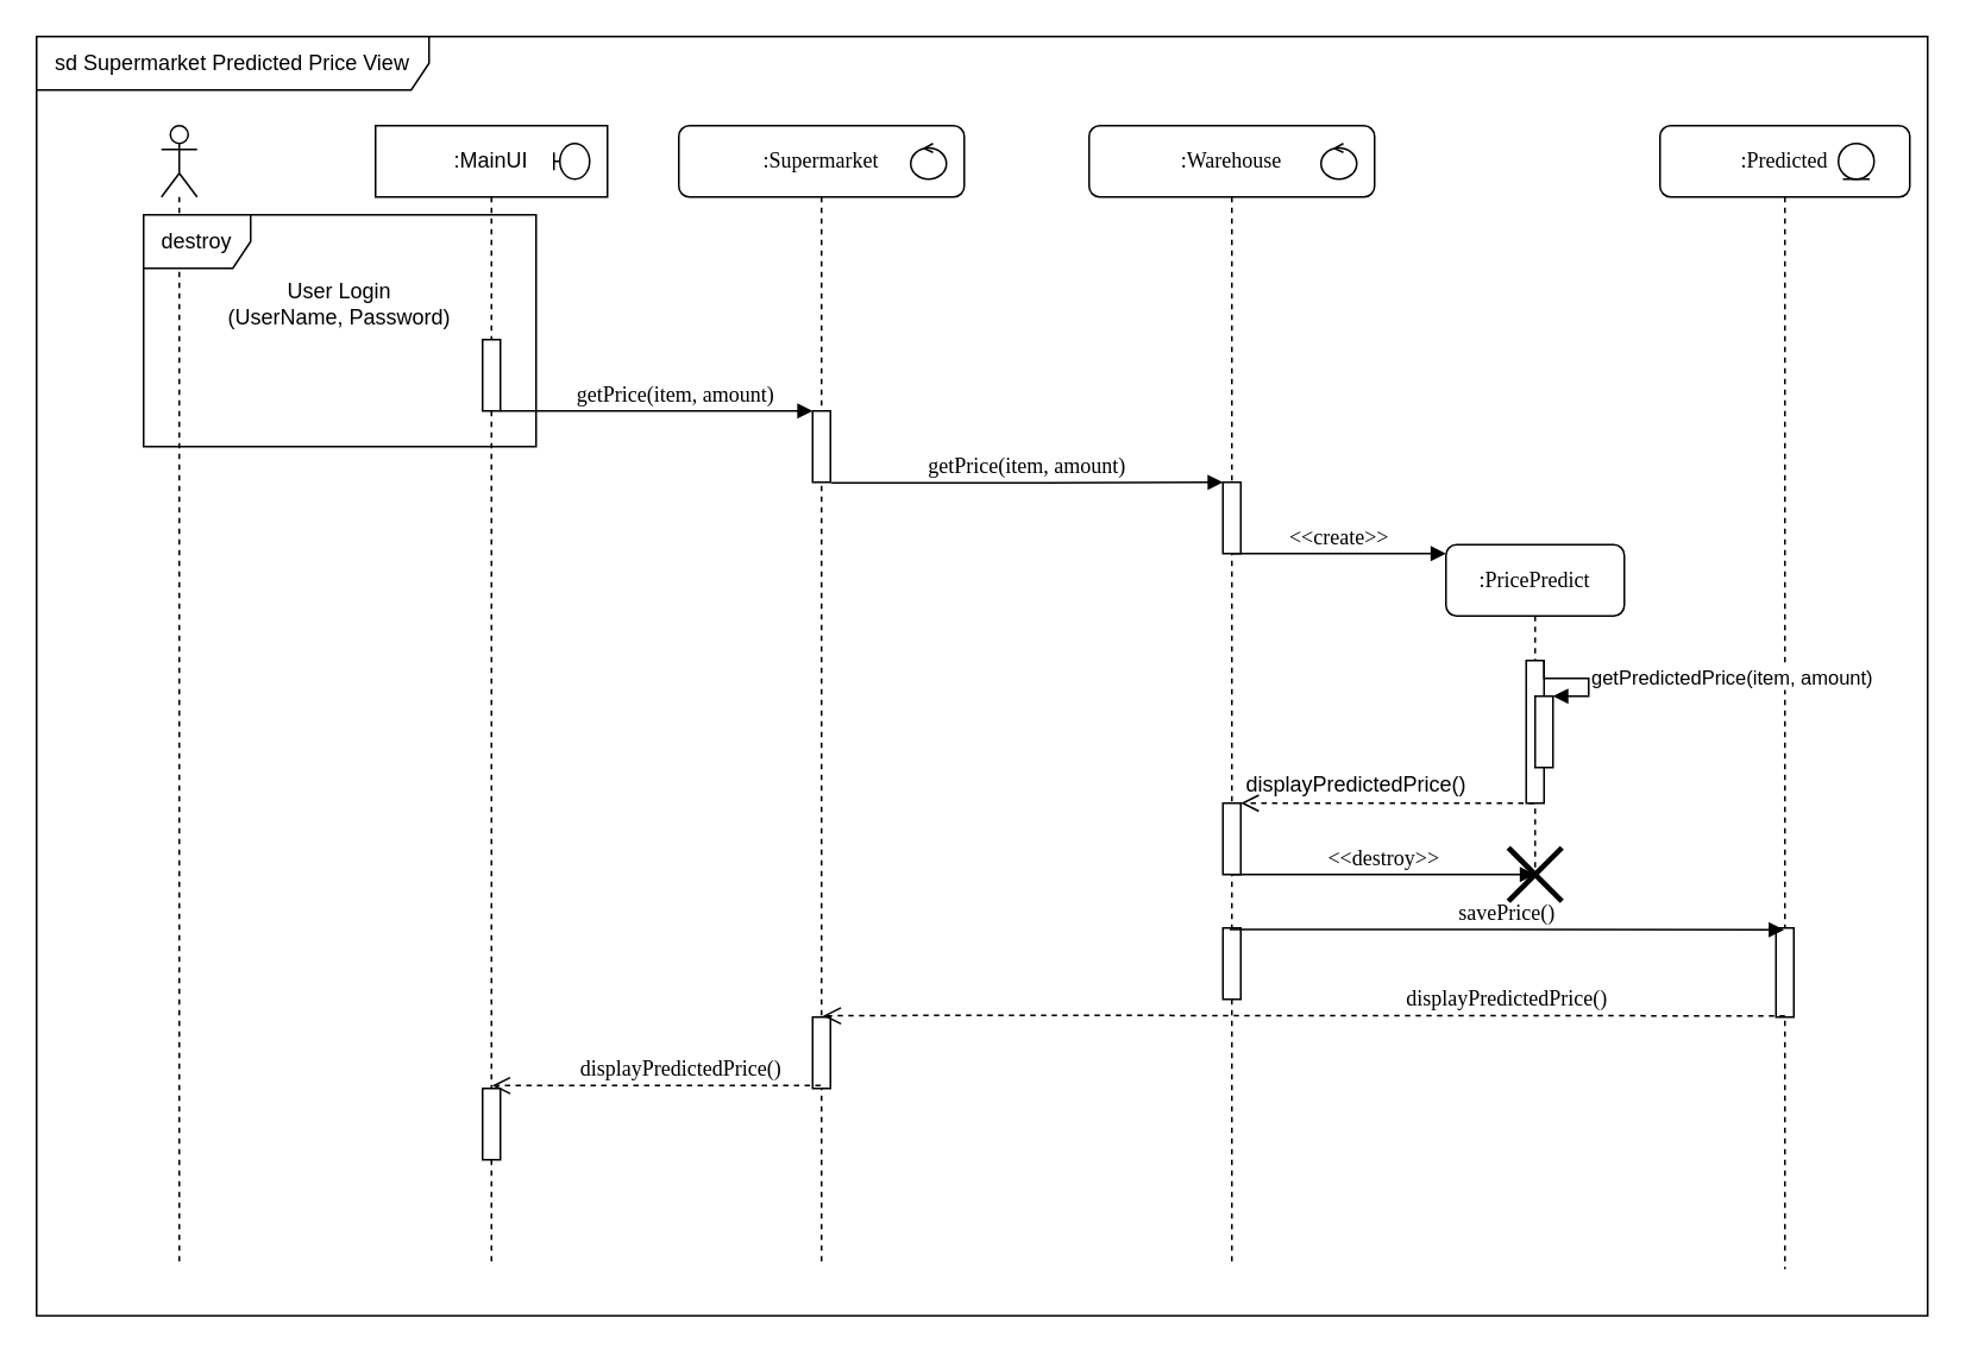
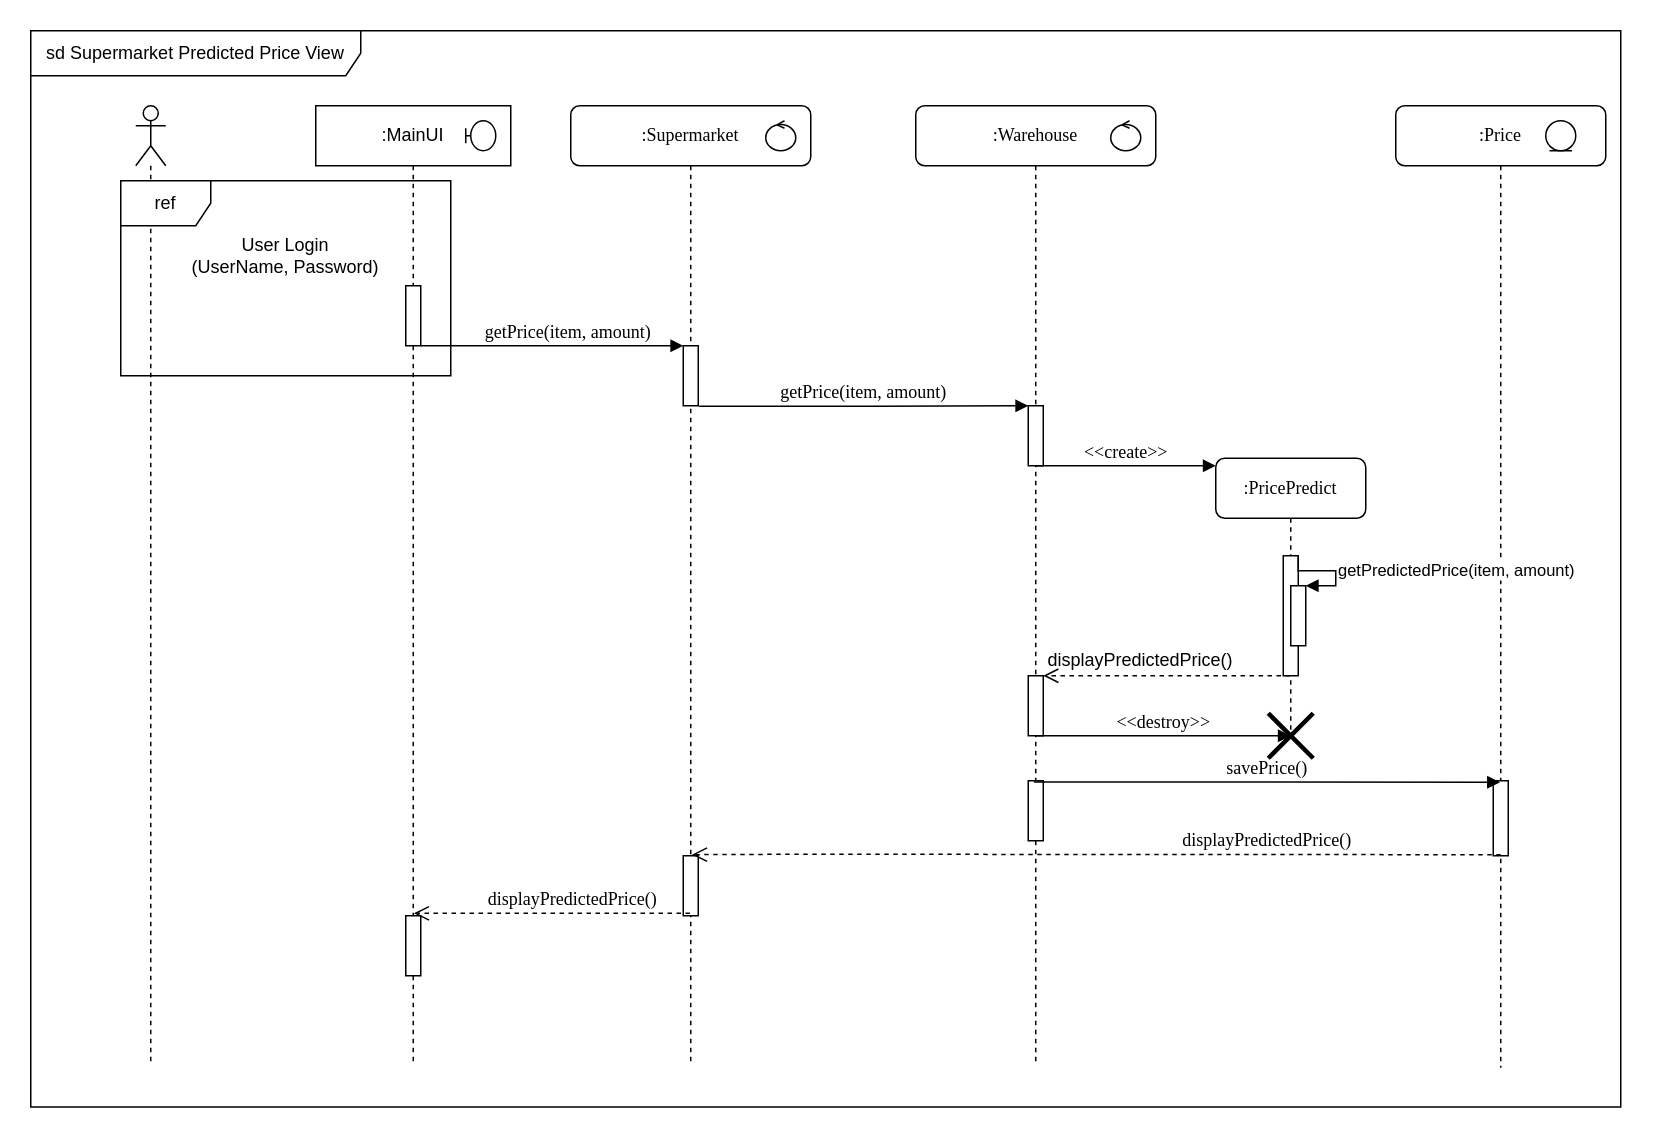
  <mxCell id="0" />
  <mxCell id="1" parent="0" />
  <mxCell id="2" value="sd Supermarket Predicted Price View" style="shape=umlFrame;whiteSpace=wrap;html=1;width=220;height=30;" parent="1" vertex="1"><mxGeometry y="20" width="1060" height="717.5" as="geometry" x="20" /></mxCell>
  <mxCell id="3" value=":Supermarket" style="shape=umlLifeline;perimeter=lifelinePerimeter;whiteSpace=wrap;html=1;container=1;collapsible=0;recursiveResize=0;outlineConnect=0;rounded=1;shadow=0;comic=0;labelBackgroundColor=none;strokeWidth=1;fontFamily=Verdana;fontSize=12;align=center;" parent="1" vertex="1"><mxGeometry x="380" y="70" width="160" height="640" as="geometry" /></mxCell>
  <mxCell id="4" value="" style="html=1;points=[];perimeter=orthogonalPerimeter;rounded=0;shadow=0;comic=0;labelBackgroundColor=none;strokeWidth=1;fontFamily=Verdana;fontSize=12;align=center;" parent="3" vertex="1"><mxGeometry x="75" y="160" width="10" height="40" as="geometry" /></mxCell>
  <mxCell id="5" value="" style="html=1;points=[];perimeter=orthogonalPerimeter;rounded=0;shadow=0;comic=0;labelBackgroundColor=none;strokeWidth=1;fontFamily=Verdana;fontSize=12;align=center;" parent="3" vertex="1"><mxGeometry x="75" y="500" width="10" height="40" as="geometry" /></mxCell>
  <mxCell id="6" value="" style="ellipse;shape=umlControl;whiteSpace=wrap;html=1;" parent="3" vertex="1"><mxGeometry x="130" y="10" width="20" height="20" as="geometry" /></mxCell>
  <mxCell id="7" value=":Warehouse" style="shape=umlLifeline;perimeter=lifelinePerimeter;whiteSpace=wrap;html=1;container=1;collapsible=0;recursiveResize=0;outlineConnect=0;rounded=1;shadow=0;comic=0;labelBackgroundColor=none;strokeWidth=1;fontFamily=Verdana;fontSize=12;align=center;" parent="1" vertex="1"><mxGeometry x="610" y="70" width="160" height="640" as="geometry" /></mxCell>
  <mxCell id="8" value="" style="html=1;points=[];perimeter=orthogonalPerimeter;rounded=0;shadow=0;comic=0;labelBackgroundColor=none;strokeWidth=1;fontFamily=Verdana;fontSize=12;align=center;" parent="7" vertex="1"><mxGeometry x="75" y="200" width="10" height="40" as="geometry" /></mxCell>
  <mxCell id="9" value="" style="html=1;points=[];perimeter=orthogonalPerimeter;" parent="7" vertex="1"><mxGeometry x="75" y="380" width="10" height="40" as="geometry" /></mxCell>
  <mxCell id="10" value="" style="html=1;points=[];perimeter=orthogonalPerimeter;" parent="7" vertex="1"><mxGeometry x="75" y="450" width="10" height="40" as="geometry" /></mxCell>
  <mxCell id="11" value="" style="ellipse;shape=umlControl;whiteSpace=wrap;html=1;" parent="7" vertex="1"><mxGeometry x="130" y="10" width="20" height="20" as="geometry" /></mxCell>
  <mxCell id="12" value=":PricePredict" style="shape=umlLifeline;perimeter=lifelinePerimeter;whiteSpace=wrap;html=1;container=1;collapsible=0;recursiveResize=0;outlineConnect=0;rounded=1;shadow=0;comic=0;labelBackgroundColor=none;strokeWidth=1;fontFamily=Verdana;fontSize=12;align=center;" parent="1" vertex="1"><mxGeometry x="810" y="305" width="100" height="185" as="geometry" /></mxCell>
  <mxCell id="13" value="" style="html=1;points=[];perimeter=orthogonalPerimeter;" parent="12" vertex="1"><mxGeometry x="45" y="65" width="10" height="80" as="geometry" /></mxCell>
  <mxCell id="14" value="getPrice(item, amount)" style="html=1;verticalAlign=bottom;endArrow=block;entryX=0;entryY=0;labelBackgroundColor=none;fontFamily=Verdana;fontSize=12;edgeStyle=elbowEdgeStyle;elbow=vertical;" parent="1" source="19" target="4" edge="1"><mxGeometry x="0.118" relative="1" as="geometry"><mxPoint x="175" y="170" as="sourcePoint" /><Array as="points"><mxPoint x="360" y="230" /><mxPoint x="350" y="210" /></Array><mxPoint as="offset" /></mxGeometry></mxCell>
  <mxCell id="15" value="getPrice(item, amount)" style="html=1;verticalAlign=bottom;endArrow=block;entryX=0;entryY=0;labelBackgroundColor=none;fontFamily=Verdana;fontSize=12;edgeStyle=elbowEdgeStyle;elbow=vertical;exitX=1.06;exitY=1.007;exitDx=0;exitDy=0;exitPerimeter=0;" parent="1" source="4" target="8" edge="1"><mxGeometry x="-0.003" relative="1" as="geometry"><mxPoint x="390" y="190" as="sourcePoint" /><mxPoint as="offset" /></mxGeometry></mxCell>
  <mxCell id="16" value="" style="shape=umlLifeline;participant=umlActor;perimeter=lifelinePerimeter;whiteSpace=wrap;html=1;container=1;collapsible=0;recursiveResize=0;verticalAlign=top;spacingTop=36;labelBackgroundColor=#ffffff;outlineConnect=0;" parent="1" vertex="1"><mxGeometry x="90" y="70" width="20" height="640" as="geometry" /></mxCell>
  <mxCell id="17" value="&amp;lt;&amp;lt;create&amp;gt;&amp;gt;" style="html=1;verticalAlign=bottom;endArrow=block;labelBackgroundColor=none;fontFamily=Verdana;fontSize=12;edgeStyle=elbowEdgeStyle;elbow=vertical;" parent="1" source="7" edge="1"><mxGeometry relative="1" as="geometry"><mxPoint x="476.4" y="289.44" as="sourcePoint" /><Array as="points"><mxPoint x="750" y="310" /><mxPoint x="800" y="290" /><mxPoint x="780" y="290" /><mxPoint x="860" y="320" /><mxPoint x="680" y="290" /><mxPoint x="610" y="280" /><mxPoint x="550" y="290" /><mxPoint x="480" y="210" /></Array><mxPoint x="810" y="310" as="targetPoint" /></mxGeometry></mxCell>
  <mxCell id="18" value=":MainUI" style="shape=umlLifeline;perimeter=lifelinePerimeter;whiteSpace=wrap;html=1;container=1;collapsible=0;recursiveResize=0;outlineConnect=0;" parent="1" vertex="1"><mxGeometry x="210" y="70" width="130" height="640" as="geometry" /></mxCell>
  <mxCell id="19" value="" style="html=1;points=[];perimeter=orthogonalPerimeter;" parent="18" vertex="1"><mxGeometry x="60" y="120" width="10" height="40" as="geometry" /></mxCell>
  <mxCell id="20" value="" style="html=1;points=[];perimeter=orthogonalPerimeter;rounded=0;shadow=0;comic=0;labelBackgroundColor=none;strokeWidth=1;fontFamily=Verdana;fontSize=12;align=center;" parent="18" vertex="1"><mxGeometry x="60" y="540" width="10" height="40" as="geometry" /></mxCell>
  <mxCell id="21" value="" style="shape=umlBoundary;whiteSpace=wrap;html=1;" parent="18" vertex="1"><mxGeometry x="100" y="10" width="20" height="20" as="geometry" /></mxCell>
  <mxCell id="22" value="displayPredictedPrice()" style="text;html=1;strokeColor=none;fillColor=none;align=center;verticalAlign=middle;whiteSpace=wrap;rounded=0;" parent="1" vertex="1"><mxGeometry x="740" y="430" width="40" height="20" as="geometry" /></mxCell>
  <mxCell id="23" value="" style="html=1;verticalAlign=bottom;endArrow=open;dashed=1;endSize=8;labelBackgroundColor=none;fontFamily=Verdana;fontSize=12;" parent="1" source="12" target="9" edge="1"><mxGeometry relative="1" as="geometry"><mxPoint x="650" y="420" as="targetPoint" /><mxPoint x="853" y="420" as="sourcePoint" /><Array as="points"><mxPoint x="750" y="450" /></Array></mxGeometry></mxCell>
- <mxCell id="24" value=":Predicted" style="shape=umlLifeline;perimeter=lifelinePerimeter;whiteSpace=wrap;html=1;container=1;collapsible=0;recursiveResize=0;outlineConnect=0;rounded=1;shadow=0;comic=0;labelBackgroundColor=none;strokeWidth=1;fontFamily=Verdana;fontSize=12;align=center;" parent="1" vertex="1"><mxGeometry x="930" y="70" width="140" height="641.25" as="geometry" /></mxCell>
+ <mxCell id="24" value=":Price" style="shape=umlLifeline;perimeter=lifelinePerimeter;whiteSpace=wrap;html=1;container=1;collapsible=0;recursiveResize=0;outlineConnect=0;rounded=1;shadow=0;comic=0;labelBackgroundColor=none;strokeWidth=1;fontFamily=Verdana;fontSize=12;align=center;" parent="1" vertex="1"><mxGeometry x="930" y="70" width="140" height="641.25" as="geometry" /></mxCell>
  <mxCell id="25" value="" style="html=1;points=[];perimeter=orthogonalPerimeter;rounded=0;shadow=0;comic=0;labelBackgroundColor=none;strokeWidth=1;fontFamily=Verdana;fontSize=12;align=center;" parent="24" vertex="1"><mxGeometry x="65" y="450" width="10" height="50" as="geometry" /></mxCell>
  <mxCell id="26" value="" style="ellipse;shape=umlEntity;whiteSpace=wrap;html=1;" parent="24" vertex="1"><mxGeometry x="100" y="10" width="20" height="20" as="geometry" /></mxCell>
  <mxCell id="27" value="savePrice()" style="html=1;verticalAlign=bottom;endArrow=block;labelBackgroundColor=none;fontFamily=Verdana;fontSize=12;edgeStyle=elbowEdgeStyle;elbow=vertical;exitX=0.38;exitY=0.02;exitDx=0;exitDy=0;exitPerimeter=0;" parent="1" source="10" target="24" edge="1"><mxGeometry x="-0.003" relative="1" as="geometry"><mxPoint x="632" y="502" as="sourcePoint" /><mxPoint x="980" y="522" as="targetPoint" /><mxPoint as="offset" /><Array as="points"><mxPoint x="850" y="521" /><mxPoint x="750" y="532" /><mxPoint x="940" y="532" /><mxPoint x="700" y="510" /></Array></mxGeometry></mxCell>
  <mxCell id="28" value="" style="html=1;points=[];perimeter=orthogonalPerimeter;" parent="1" vertex="1"><mxGeometry x="860" y="390" width="10" height="40" as="geometry" /></mxCell>
  <mxCell id="29" value="getPredictedPrice(item, amount)" style="edgeStyle=orthogonalEdgeStyle;html=1;align=left;spacingLeft=2;endArrow=block;rounded=0;entryX=1;entryY=0;" parent="1" target="28" edge="1"><mxGeometry relative="1" as="geometry"><mxPoint x="865" y="370" as="sourcePoint" /><Array as="points"><mxPoint x="865" y="380" /><mxPoint x="890" y="380" /><mxPoint x="890" y="390" /></Array></mxGeometry></mxCell>
  <mxCell id="30" value="&amp;lt;&amp;lt;destroy&amp;gt;&amp;gt;" style="html=1;verticalAlign=bottom;endArrow=block;labelBackgroundColor=none;fontFamily=Verdana;fontSize=12;edgeStyle=elbowEdgeStyle;elbow=vertical;" parent="1" edge="1"><mxGeometry relative="1" as="geometry"><mxPoint x="690" y="490" as="sourcePoint" /><Array as="points"><mxPoint x="755.25" y="490" /><mxPoint x="805.25" y="470" /><mxPoint x="785.25" y="470" /><mxPoint x="865.25" y="500" /><mxPoint x="685.25" y="470" /><mxPoint x="615.25" y="460" /><mxPoint x="555.25" y="470" /><mxPoint x="485.25" y="390" /></Array><mxPoint x="860" y="490" as="targetPoint" /></mxGeometry></mxCell>
  <mxCell id="31" value="" style="shape=umlDestroy;whiteSpace=wrap;html=1;strokeWidth=3;" parent="1" vertex="1"><mxGeometry x="845" y="475" width="30" height="30" as="geometry" /></mxCell>
  <mxCell id="32" value="displayPredictedPrice()" style="html=1;verticalAlign=bottom;endArrow=open;dashed=1;endSize=8;labelBackgroundColor=none;fontFamily=Verdana;fontSize=12;entryX=0.58;entryY=-0.018;entryDx=0;entryDy=0;entryPerimeter=0;exitX=0.5;exitY=0.986;exitDx=0;exitDy=0;exitPerimeter=0;" parent="1" source="25" target="5" edge="1"><mxGeometry x="0.651" y="290" relative="1" as="geometry"><mxPoint x="440" y="570" as="targetPoint" /><mxPoint x="1000" y="560" as="sourcePoint" /><Array as="points"><mxPoint x="530" y="569" /></Array><mxPoint x="289" y="-290" as="offset" /></mxGeometry></mxCell>
  <mxCell id="33" value="displayPredictedPrice()" style="html=1;verticalAlign=bottom;endArrow=open;dashed=1;endSize=8;labelBackgroundColor=none;fontFamily=Verdana;fontSize=12;entryX=0.54;entryY=-0.04;entryDx=0;entryDy=0;entryPerimeter=0;" parent="1" source="3" target="20" edge="1"><mxGeometry x="-0.142" relative="1" as="geometry"><mxPoint x="100" y="610.22" as="targetPoint" /><mxPoint x="440" y="610" as="sourcePoint" /><Array as="points" /><mxPoint as="offset" /></mxGeometry></mxCell>
  <mxCell id="34" value="User Login&lt;br&gt;(UserName, Password)" style="text;html=1;strokeColor=none;fillColor=none;align=center;verticalAlign=middle;whiteSpace=wrap;rounded=0;" parent="1" vertex="1"><mxGeometry x="120" y="150" width="140" height="40" as="geometry" /></mxCell>
- <mxCell id="35" value="destroy" style="shape=umlFrame;whiteSpace=wrap;html=1;" parent="1" vertex="1"><mxGeometry x="80" y="120" width="220" height="130" as="geometry" /></mxCell>
+ <mxCell id="35" value="ref" style="shape=umlFrame;whiteSpace=wrap;html=1;" parent="1" vertex="1"><mxGeometry x="80" y="120" width="220" height="130" as="geometry" /></mxCell>
